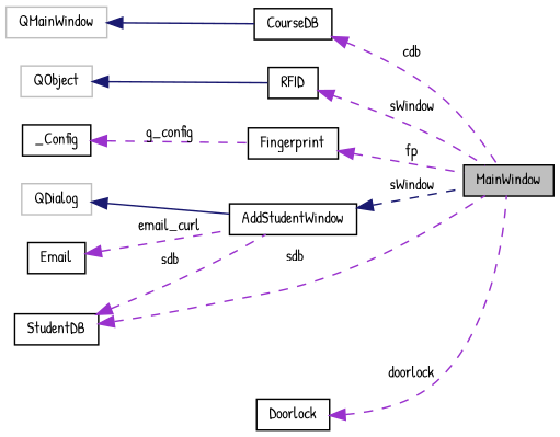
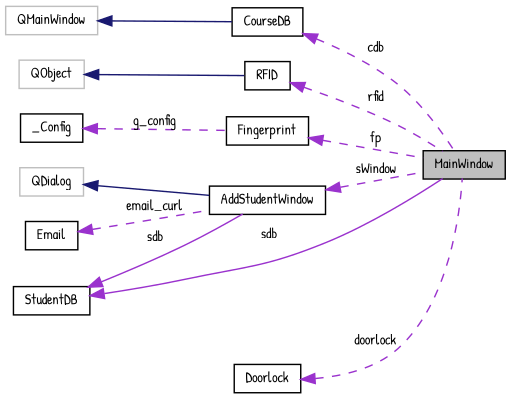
  digraph {
    fontname="Patrick Hand"
    rankdir=LR
    node [color=black fillcolor=white fontname="Patrick Hand" fontsize=10 shape=record style=filled]
    edge [color=darkorchid3 dir=back fontname="Patrick Hand" fontsize=10 labelfontname=Helvetica labelfontsize=10 style=dashed]
    n1 [fillcolor=grey75 fontcolor=black height=0.2 label=MainWindow width=0.4]
    n2 [color=grey75 height=0.2 label=QMainWindow width=0.4]
    n3 [height=0.2 label=CourseDB width=0.4]
    n4 [height=0.2 label=RFID width=0.4]
    n5 [color=grey75 height=0.2 label=QObject width=0.4]
    n6 [height=0.2 label=Fingerprint width=0.4]
    n7 [height=0.2 label=_Config width=0.4]
    n8 [height=0.2 label=AddStudentWindow width=0.4]
    n9 [color=grey75 height=0.2 label=QDialog width=0.4]
    n10 [height=0.2 label=Email width=0.4]
    n11 [height=0.2 label=StudentDB width=0.4]
    n12 [height=0.2 label=Doorlock width=0.4]
    n2 -> n3 [color=midnightblue style=solid]
    n3 -> n1 [label=" cdb"]
-   n4 -> n1 [label=" sWindow"]
+   n4 -> n1 [label=" rfid"]
    n5 -> n4 [color=midnightblue style=solid]
    n6 -> n1 [label=" fp"]
    n7 -> n6 [label=" g_config"]
-   n8 -> n1 [color=midnightblue label=" sWindow"]
+   n8 -> n1 [label=" sWindow"]
    n9 -> n8 [color=midnightblue style=solid]
    n10 -> n8 [label=" email_curl"]
-   n11 -> n1 [label=" sdb"]
-   n11 -> n8 [label=" sdb"]
+   n11 -> n1 [label=" sdb" style=solid]
+   n11 -> n8 [label=" sdb" style=solid]
    n12 -> n1 [label=" doorlock"]
  }
